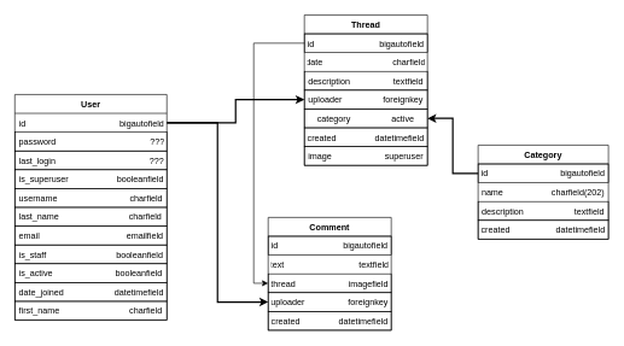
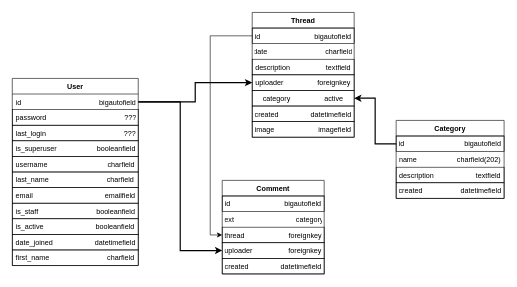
  <mxCell id="0" />
  <mxCell id="1" parent="0" />
  <mxCell id="2" value="User" style="swimlane;fontStyle=1;align=center;verticalAlign=top;childLayout=stackLayout;horizontal=1;startSize=26;horizontalStack=0;resizeParent=1;resizeParentMax=0;resizeLast=0;collapsible=1;marginBottom=0;rotation=0;" vertex="1" parent="1"><mxGeometry x="20" y="130" width="210" height="312" as="geometry" /></mxCell>
  <mxCell id="3" value="id                                       bigautofield" style="text;strokeColor=none;fillColor=none;align=left;verticalAlign=top;spacingLeft=4;spacingRight=4;overflow=hidden;rotatable=0;points=[[0,0.5],[1,0.5]];portConstraint=eastwest;rotation=0;" vertex="1" parent="2"><mxGeometry y="26" width="210" height="26" as="geometry" /></mxCell>
  <mxCell id="4" value="password                                       ???" style="text;align=left;verticalAlign=top;spacingLeft=4;spacingRight=4;overflow=hidden;rotatable=0;points=[[0,0.5],[1,0.5]];portConstraint=eastwest;fillColor=none;strokeColor=default;rotation=0;" vertex="1" parent="2"><mxGeometry y="52" width="210" height="26" as="geometry" /></mxCell>
  <mxCell id="5" value="last_login                                       ???" style="text;align=left;verticalAlign=top;spacingLeft=4;spacingRight=4;overflow=hidden;rotatable=0;points=[[0,0.5],[1,0.5]];portConstraint=eastwest;fillColor=none;strokeColor=default;rotation=0;" vertex="1" parent="2"><mxGeometry y="78" width="210" height="26" as="geometry" /></mxCell>
  <mxCell id="6" value="is_superuser                    booleanfield" style="text;align=left;verticalAlign=top;spacingLeft=4;spacingRight=4;overflow=hidden;rotatable=0;points=[[0,0.5],[1,0.5]];portConstraint=eastwest;fillColor=none;strokeColor=default;rotation=0;" vertex="1" parent="2"><mxGeometry y="104" width="210" height="26" as="geometry" /></mxCell>
  <mxCell id="7" value="username                              charfield" style="text;align=left;verticalAlign=top;spacingLeft=4;spacingRight=4;overflow=hidden;rotatable=0;points=[[0,0.5],[1,0.5]];portConstraint=eastwest;fillColor=none;strokeColor=default;rotation=0;" vertex="1" parent="2"><mxGeometry y="130" width="210" height="26" as="geometry" /></mxCell>
  <mxCell id="8" value="last_name                             charfield" style="text;align=left;verticalAlign=top;spacingLeft=4;spacingRight=4;overflow=hidden;rotatable=0;points=[[0,0.5],[1,0.5]];portConstraint=eastwest;fillColor=none;strokeColor=default;rotation=0;" vertex="1" parent="2"><mxGeometry y="156" width="210" height="26" as="geometry" /></mxCell>
  <mxCell id="9" value="email                                    emailfield" style="text;align=left;verticalAlign=top;spacingLeft=4;spacingRight=4;overflow=hidden;rotatable=0;points=[[0,0.5],[1,0.5]];portConstraint=eastwest;fillColor=none;strokeColor=default;rotation=0;" vertex="1" parent="2"><mxGeometry y="182" width="210" height="26" as="geometry" /></mxCell>
  <mxCell id="10" value="is_staff                             booleanfield" style="text;align=left;verticalAlign=top;spacingLeft=4;spacingRight=4;overflow=hidden;rotatable=0;points=[[0,0.5],[1,0.5]];portConstraint=eastwest;fillColor=none;strokeColor=default;rotation=0;" vertex="1" parent="2"><mxGeometry y="208" width="210" height="26" as="geometry" /></mxCell>
  <mxCell id="11" value="is_active                          booleanfield" style="text;align=left;verticalAlign=top;spacingLeft=4;spacingRight=4;overflow=hidden;rotatable=0;points=[[0,0.5],[1,0.5]];portConstraint=eastwest;fillColor=none;strokeColor=default;rotation=0;" vertex="1" parent="2"><mxGeometry y="234" width="210" height="26" as="geometry" /></mxCell>
  <mxCell id="12" value="date_joined                     datetimefield" style="text;align=left;verticalAlign=top;spacingLeft=4;spacingRight=4;overflow=hidden;rotatable=0;points=[[0,0.5],[1,0.5]];portConstraint=eastwest;fillColor=none;strokeColor=default;rotation=0;" vertex="1" parent="2"><mxGeometry y="260" width="210" height="26" as="geometry" /></mxCell>
  <mxCell id="13" value="first_name                             charfield" style="text;align=left;verticalAlign=top;spacingLeft=4;spacingRight=4;overflow=hidden;rotatable=0;points=[[0,0.5],[1,0.5]];portConstraint=eastwest;fillColor=none;strokeColor=default;rotation=0;" vertex="1" parent="2"><mxGeometry y="286" width="210" height="26" as="geometry" /></mxCell>
  <mxCell id="14" style="edgeStyle=orthogonalEdgeStyle;rounded=0;orthogonalLoop=1;jettySize=auto;html=1;exitX=1;exitY=0.5;exitDx=0;exitDy=0;" edge="1" parent="2" source="3" target="3"><mxGeometry relative="1" as="geometry" /></mxCell>
  <mxCell id="15" value="Thread" style="swimlane;fontStyle=1;align=center;verticalAlign=top;childLayout=stackLayout;horizontal=1;startSize=26;horizontalStack=0;resizeParent=1;resizeParentMax=0;resizeLast=0;collapsible=1;marginBottom=0;gradientColor=none;rounded=0;arcSize=50;swimlaneLine=1;glass=0;shadow=0;swimlaneFillColor=none;" vertex="1" parent="1"><mxGeometry x="420" y="20" width="170" height="208" as="geometry"><mxRectangle x="660" y="210" width="80" height="30" as="alternateBounds" /></mxGeometry></mxCell>
  <mxCell id="16" value="id                           bigautofield" style="text;strokeColor=default;fillColor=none;align=center;verticalAlign=top;spacingLeft=4;spacingRight=4;overflow=hidden;rotatable=0;points=[[0,0.5],[1,0.5]];portConstraint=eastwest;" vertex="1" parent="15"><mxGeometry y="26" width="170" height="26" as="geometry" /></mxCell>
  <mxCell id="17" value="date                             charfield" style="text;strokeColor=none;fillColor=none;align=center;verticalAlign=top;spacingLeft=4;spacingRight=4;overflow=hidden;rotatable=0;points=[[0,0.5],[1,0.5]];portConstraint=eastwest;" vertex="1" parent="15"><mxGeometry y="52" width="170" height="26" as="geometry" /></mxCell>
  <mxCell id="18" value="description                  textfield" style="text;align=center;verticalAlign=top;spacingLeft=4;spacingRight=4;overflow=hidden;rotatable=0;points=[[0,0.5],[1,0.5]];portConstraint=eastwest;fillColor=none;strokeColor=default;" vertex="1" parent="15"><mxGeometry y="78" width="170" height="26" as="geometry" /></mxCell>
  <mxCell id="19" value="uploader                 foreignkey" style="text;align=center;verticalAlign=top;spacingLeft=4;spacingRight=4;overflow=hidden;rotatable=0;points=[[0,0.5],[1,0.5]];portConstraint=eastwest;fillColor=none;strokeColor=default;" vertex="1" parent="15"><mxGeometry y="104" width="170" height="26" as="geometry" /></mxCell>
  <mxCell id="20" value="category                 active" style="text;align=center;verticalAlign=top;spacingLeft=4;spacingRight=4;overflow=hidden;rotatable=0;points=[[0,0.5],[1,0.5]];portConstraint=eastwest;fillColor=none;strokeColor=default;" vertex="1" parent="15"><mxGeometry y="130" width="170" height="26" as="geometry" /></mxCell>
  <mxCell id="21" value="created                datetimefield" style="text;align=center;verticalAlign=top;spacingLeft=4;spacingRight=4;overflow=hidden;rotatable=0;points=[[0,0.5],[1,0.5]];portConstraint=eastwest;fillColor=none;strokeColor=default;" vertex="1" parent="15"><mxGeometry y="156" width="170" height="26" as="geometry" /></mxCell>
- <mxCell id="22" value="image                      superuser" style="text;align=center;verticalAlign=top;spacingLeft=4;spacingRight=4;overflow=hidden;rotatable=0;points=[[0,0.5],[1,0.5]];portConstraint=eastwest;fillColor=none;strokeColor=default;" vertex="1" parent="15"><mxGeometry y="182" width="170" height="26" as="geometry" /></mxCell>
+ <mxCell id="22" value="image                      imagefield" style="text;align=center;verticalAlign=top;spacingLeft=4;spacingRight=4;overflow=hidden;rotatable=0;points=[[0,0.5],[1,0.5]];portConstraint=eastwest;fillColor=none;strokeColor=default;" vertex="1" parent="15"><mxGeometry y="182" width="170" height="26" as="geometry" /></mxCell>
  <mxCell id="23" value="Category" style="swimlane;fontStyle=1;align=center;verticalAlign=top;childLayout=stackLayout;horizontal=1;startSize=26;horizontalStack=0;resizeParent=1;resizeParentMax=0;resizeLast=0;collapsible=1;marginBottom=0;" vertex="1" parent="1"><mxGeometry x="660" y="200" width="180" height="130" as="geometry" /></mxCell>
  <mxCell id="24" value="id                              bigautofield" style="text;strokeColor=default;fillColor=none;align=center;verticalAlign=top;spacingLeft=4;spacingRight=4;overflow=hidden;rotatable=0;points=[[0,0.5],[1,0.5]];portConstraint=eastwest;fontStyle=0" vertex="1" parent="23"><mxGeometry y="26" width="180" height="26" as="geometry" /></mxCell>
  <mxCell id="25" value="name                    charfield(202)" style="text;strokeColor=none;fillColor=none;align=center;verticalAlign=top;spacingLeft=4;spacingRight=4;overflow=hidden;rotatable=0;points=[[0,0.5],[1,0.5]];portConstraint=eastwest;" vertex="1" parent="23"><mxGeometry y="52" width="180" height="26" as="geometry" /></mxCell>
  <mxCell id="26" value="description                     textfield" style="text;align=center;verticalAlign=top;spacingLeft=4;spacingRight=4;overflow=hidden;rotatable=0;points=[[0,0.5],[1,0.5]];portConstraint=eastwest;fillColor=none;strokeColor=default;" vertex="1" parent="23"><mxGeometry y="78" width="180" height="26" as="geometry" /></mxCell>
  <mxCell id="27" value="created                   datetimefield" style="text;align=center;verticalAlign=top;spacingLeft=4;spacingRight=4;overflow=hidden;rotatable=0;points=[[0,0.5],[1,0.5]];portConstraint=eastwest;fillColor=none;strokeColor=default;" vertex="1" parent="23"><mxGeometry y="104" width="180" height="26" as="geometry" /></mxCell>
  <mxCell id="28" value="Comment" style="swimlane;fontStyle=1;align=center;verticalAlign=top;childLayout=stackLayout;horizontal=1;startSize=26;horizontalStack=0;resizeParent=1;resizeParentMax=0;resizeLast=0;collapsible=1;marginBottom=0;" vertex="1" parent="1"><mxGeometry x="370" y="300" width="170" height="156" as="geometry"><mxRectangle x="660" y="210" width="80" height="30" as="alternateBounds" /></mxGeometry></mxCell>
  <mxCell id="29" value="id                           bigautofield" style="text;strokeColor=default;fillColor=none;align=center;verticalAlign=top;spacingLeft=4;spacingRight=4;overflow=hidden;rotatable=0;points=[[0,0.5],[1,0.5]];portConstraint=eastwest;" vertex="1" parent="28"><mxGeometry y="26" width="170" height="26" as="geometry" /></mxCell>
- <mxCell id="30" value="text                               textfield" style="text;strokeColor=none;fillColor=none;align=center;verticalAlign=top;spacingLeft=4;spacingRight=4;overflow=hidden;rotatable=0;points=[[0,0.5],[1,0.5]];portConstraint=eastwest;" vertex="1" parent="28"><mxGeometry y="52" width="170" height="26" as="geometry" /></mxCell>
- <mxCell id="31" value="thread                      imagefield" style="text;align=center;verticalAlign=top;spacingLeft=4;spacingRight=4;overflow=hidden;rotatable=0;points=[[0,0.5],[1,0.5]];portConstraint=eastwest;fillColor=none;strokeColor=default;" vertex="1" parent="28"><mxGeometry y="78" width="170" height="26" as="geometry" /></mxCell>
+ <mxCell id="30" value="text                               category" style="text;strokeColor=none;fillColor=none;align=center;verticalAlign=top;spacingLeft=4;spacingRight=4;overflow=hidden;rotatable=0;points=[[0,0.5],[1,0.5]];portConstraint=eastwest;" vertex="1" parent="28"><mxGeometry y="52" width="170" height="26" as="geometry" /></mxCell>
+ <mxCell id="31" value="thread                      foreignkey" style="text;align=center;verticalAlign=top;spacingLeft=4;spacingRight=4;overflow=hidden;rotatable=0;points=[[0,0.5],[1,0.5]];portConstraint=eastwest;fillColor=none;strokeColor=default;" vertex="1" parent="28"><mxGeometry y="78" width="170" height="26" as="geometry" /></mxCell>
  <mxCell id="32" value="uploader                  foreignkey" style="text;align=center;verticalAlign=top;spacingLeft=4;spacingRight=4;overflow=hidden;rotatable=0;points=[[0,0.5],[1,0.5]];portConstraint=eastwest;fillColor=none;strokeColor=default;" vertex="1" parent="28"><mxGeometry y="104" width="170" height="26" as="geometry" /></mxCell>
  <mxCell id="33" value="created                datetimefield" style="text;align=center;verticalAlign=top;spacingLeft=4;spacingRight=4;overflow=hidden;rotatable=0;points=[[0,0.5],[1,0.5]];portConstraint=eastwest;fillColor=none;strokeColor=default;" vertex="1" parent="28"><mxGeometry y="130" width="170" height="26" as="geometry" /></mxCell>
  <mxCell id="34" style="edgeStyle=orthogonalEdgeStyle;rounded=0;orthogonalLoop=1;jettySize=auto;html=1;exitX=1;exitY=0.5;exitDx=0;exitDy=0;strokeWidth=2;" edge="1" parent="1" source="3" target="19"><mxGeometry relative="1" as="geometry"><mxPoint x="350" y="150" as="targetPoint" /></mxGeometry></mxCell>
  <mxCell id="35" style="edgeStyle=orthogonalEdgeStyle;rounded=0;orthogonalLoop=1;jettySize=auto;html=1;entryX=0;entryY=0.5;entryDx=0;entryDy=0;strokeWidth=2;" edge="1" parent="1" source="3" target="32"><mxGeometry relative="1" as="geometry" /></mxCell>
  <mxCell id="36" style="edgeStyle=orthogonalEdgeStyle;rounded=0;orthogonalLoop=1;jettySize=auto;html=1;entryX=0;entryY=0.5;entryDx=0;entryDy=0;strokeWidth=1;" edge="1" parent="1" source="16" target="31"><mxGeometry relative="1" as="geometry" /></mxCell>
  <mxCell id="37" style="edgeStyle=orthogonalEdgeStyle;rounded=0;orthogonalLoop=1;jettySize=auto;html=1;entryX=1;entryY=0.5;entryDx=0;entryDy=0;strokeWidth=2;" edge="1" parent="1" source="24" target="20"><mxGeometry relative="1" as="geometry" /></mxCell>
